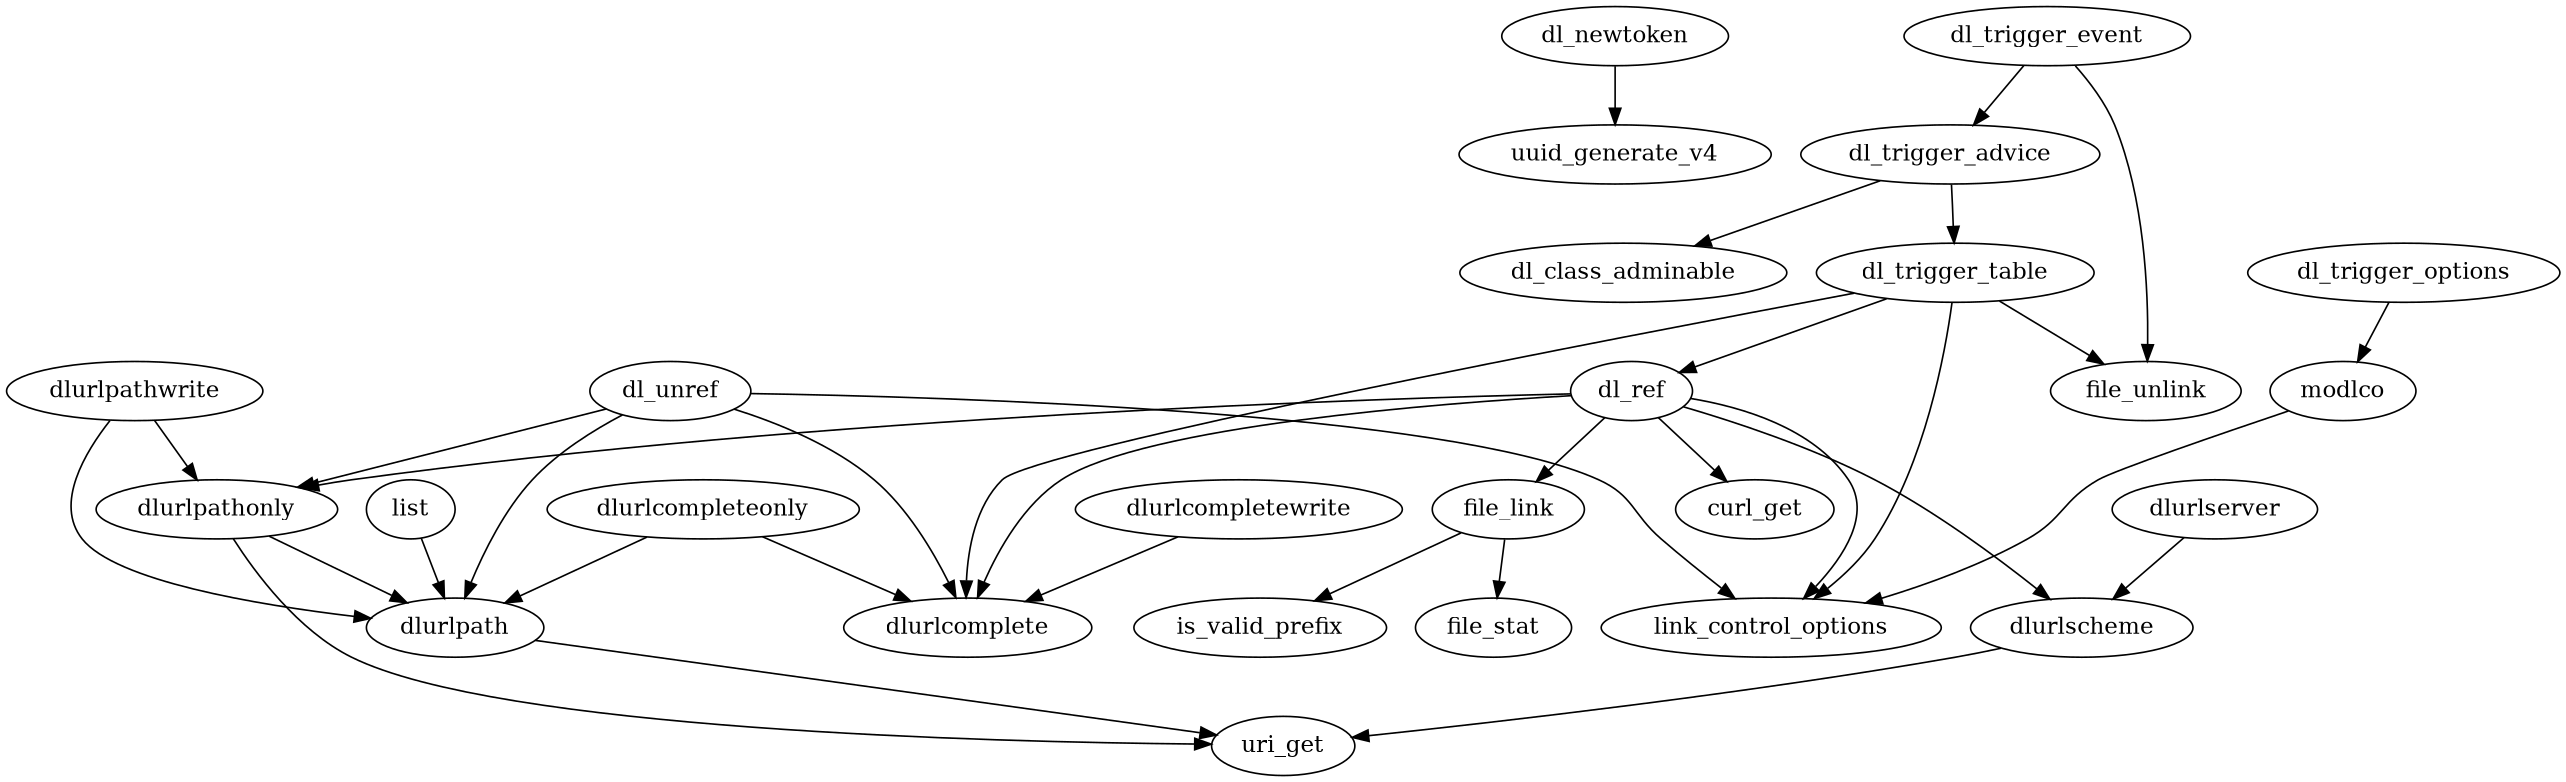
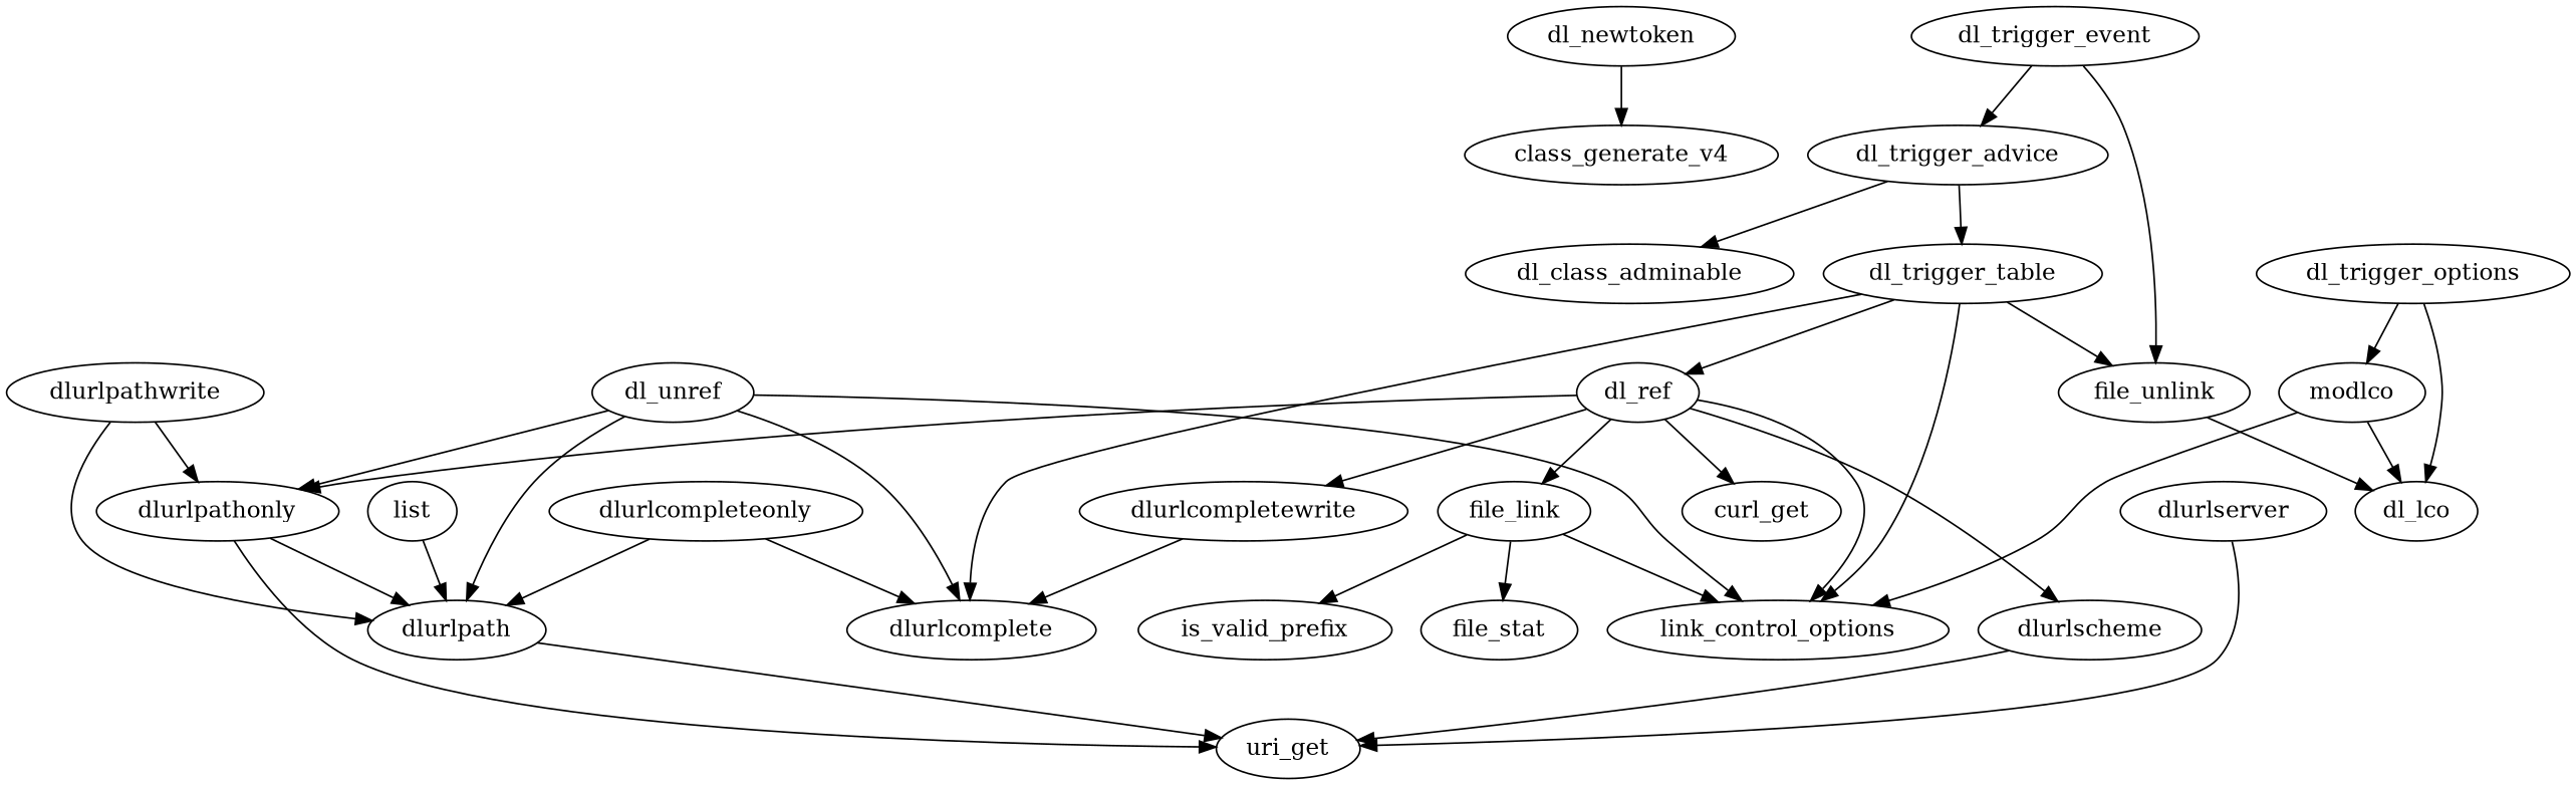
  digraph {
    dl_newtoken
-   uuid_generate_v4
+   uuid_generate_v4 [label=class_generate_v4]
    dl_ref
    curl_get
    dlurlcomplete
    dlurlpathonly
    dlurlscheme
    file_link
    link_control_options
    dlurlpath
    uri_get
    file_stat
    is_valid_prefix
    dl_trigger_advice
    dl_class_adminable
    dl_trigger_table
    file_unlink
+   dl_lco
    dl_unref
    dl_trigger_event
    dl_trigger_options
    modlco
    dlurlcompleteonly
    dlurlcompletewrite
    dlurlpathwrite
    dlurlserver
    list
    dl_newtoken -> uuid_generate_v4
    dl_ref -> curl_get
-   dl_ref -> dlurlcomplete
+   dl_ref -> dlurlcompletewrite
    dl_ref -> dlurlpathonly
    dl_ref -> dlurlscheme
    dl_ref -> file_link
    dl_ref -> link_control_options
    dlurlpathonly -> dlurlpath
    dlurlpathonly -> uri_get
    dlurlscheme -> uri_get
+   file_link -> link_control_options
    file_link -> file_stat
    file_link -> is_valid_prefix
    dlurlpath -> uri_get
    dl_trigger_advice -> dl_class_adminable
    dl_trigger_advice -> dl_trigger_table
    dl_trigger_table -> dl_ref
    dl_trigger_table -> dlurlcomplete
    dl_trigger_table -> link_control_options
    dl_trigger_table -> file_unlink
+   file_unlink -> dl_lco
    dl_unref -> dlurlcomplete
    dl_unref -> dlurlpathonly
    dl_unref -> link_control_options
    dl_unref -> dlurlpath
    dl_trigger_event -> dl_trigger_advice
    dl_trigger_event -> file_unlink
+   dl_trigger_options -> dl_lco
    dl_trigger_options -> modlco
    modlco -> link_control_options
+   modlco -> dl_lco
    dlurlcompleteonly -> dlurlcomplete
    dlurlcompleteonly -> dlurlpath
    dlurlcompletewrite -> dlurlcomplete
    dlurlpathwrite -> dlurlpathonly
    dlurlpathwrite -> dlurlpath
-   dlurlserver -> dlurlscheme
+   dlurlserver -> uri_get
    list -> dlurlpath
  }
